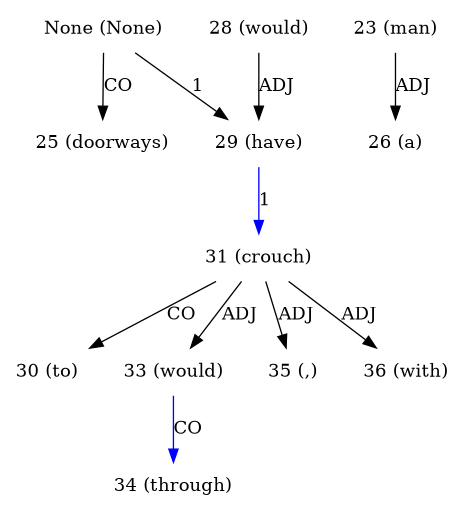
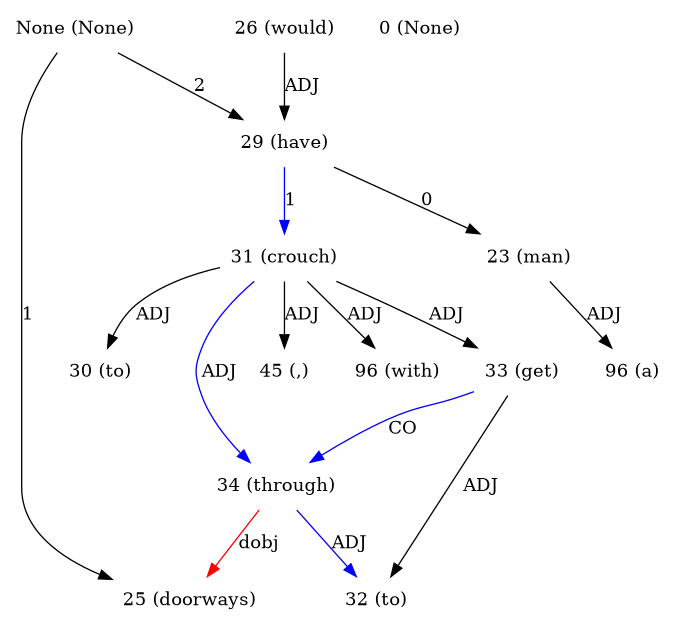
  digraph {
    node [shape=plaintext]
    edge [dir=forward]
    n1 [label="None (None)"]
    n2 [label="29 (have)"]
    n3 [label="25 (doorways)"]
    n4 [label="23 (man)"]
    n5 [label="31 (crouch)"]
-   n6 [label="26 (a)"]
-   n7 [label="28 (would)"]
+   n6 [label="96 (a)"]
+   n7 [label="26 (would)"]
    n8 [label="34 (through)"]
    n9 [label="30 (to)"]
-   n10 [label="33 (would)"]
-   n11 [label="35 (,)"]
-   n12 [label="36 (with)"]
-   n1 -> n2 [label=1]
-   n1 -> n3 [label=CO]
+   n10 [label="33 (get)"]
+   n11 [label="45 (,)"]
+   n12 [label="96 (with)"]
+   n13 [label="0 (None)"]
+   n14 [label="32 (to)"]
+   n1 -> n2 [label=2]
+   n1 -> n3 [label=1]
+   n2 -> n4 [label=0]
    n2 -> n5 [color=blue label=1]
    n4 -> n6 [label=ADJ]
-   n5 -> n9 [label=CO]
+   n5 -> n8 [color=blue label=ADJ]
+   n5 -> n9 [label=ADJ]
    n5 -> n10 [label=ADJ]
    n5 -> n11 [label=ADJ]
    n5 -> n12 [label=ADJ]
    n7 -> n2 [label=ADJ]
+   n8 -> n3 [color=red label=dobj]
+   n8 -> n14 [color=blue label=ADJ]
    n10 -> n8 [color=blue label=CO]
+   n10 -> n14 [label=ADJ]
  }
